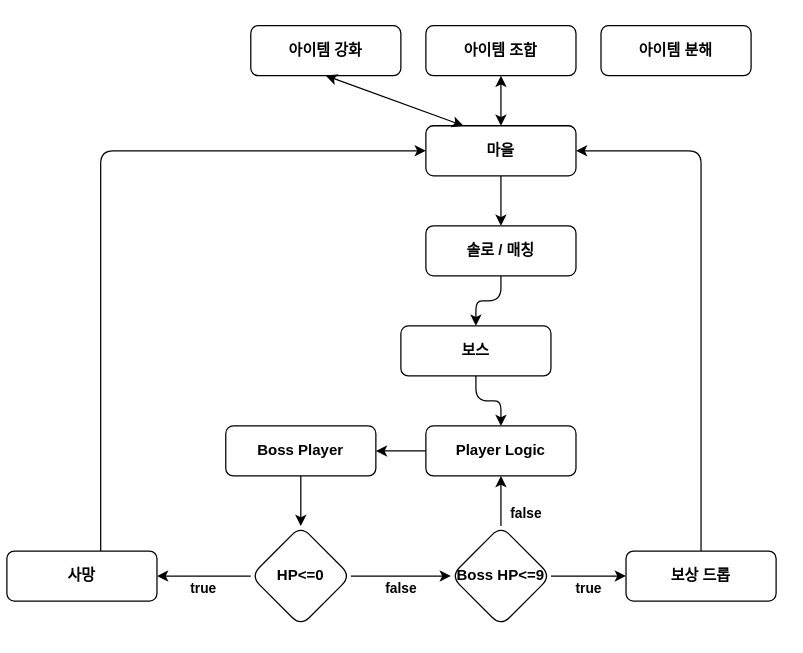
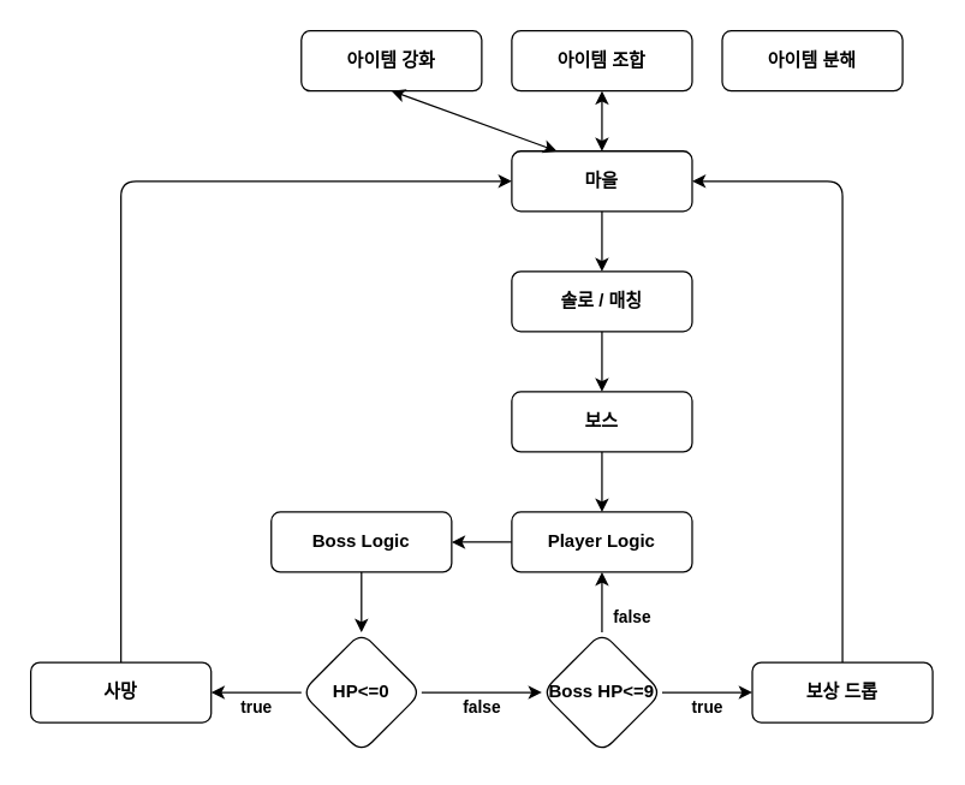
  <mxCell id="0" />
  <mxCell id="1" parent="0" />
  <mxCell id="2" value="" style="edgeStyle=orthogonalEdgeStyle;rounded=1;orthogonalLoop=1;jettySize=auto;html=1;labelBackgroundColor=none;fontColor=default;fontStyle=1" parent="1" source="3" target="26" edge="1"><mxGeometry relative="1" as="geometry" /></mxCell>
  <mxCell id="3" value="마을" style="rounded=1;whiteSpace=wrap;html=1;fontSize=12;glass=0;strokeWidth=1;shadow=0;labelBackgroundColor=none;fontStyle=1" parent="1" vertex="1"><mxGeometry x="340" y="100" width="120" height="40" as="geometry" /></mxCell>
  <mxCell id="4" value="" style="edgeStyle=orthogonalEdgeStyle;rounded=1;orthogonalLoop=1;jettySize=auto;html=1;labelBackgroundColor=none;fontColor=default;fontStyle=1" parent="1" source="5" target="22" edge="1"><mxGeometry relative="1" as="geometry" /></mxCell>
- <mxCell id="5" value="보스" style="rounded=1;whiteSpace=wrap;html=1;fontSize=12;glass=0;strokeWidth=1;shadow=0;labelBackgroundColor=none;fontStyle=1" parent="1" vertex="1"><mxGeometry x="320" y="260" width="120" height="40" as="geometry" /></mxCell>
+ <mxCell id="5" value="보스" style="rounded=1;whiteSpace=wrap;html=1;fontSize=12;glass=0;strokeWidth=1;shadow=0;labelBackgroundColor=none;fontStyle=1" parent="1" vertex="1"><mxGeometry x="340" y="260" width="120" height="40" as="geometry" /></mxCell>
  <mxCell id="6" value="아이템 강화" style="rounded=1;whiteSpace=wrap;html=1;fontSize=12;glass=0;strokeWidth=1;shadow=0;labelBackgroundColor=none;fontStyle=1" parent="1" vertex="1"><mxGeometry x="200" y="20" width="120" height="40" as="geometry" /></mxCell>
  <mxCell id="7" value="아이템 조합" style="rounded=1;whiteSpace=wrap;html=1;fontSize=12;glass=0;strokeWidth=1;shadow=0;labelBackgroundColor=none;fontStyle=1" parent="1" vertex="1"><mxGeometry x="340" y="20" width="120" height="40" as="geometry" /></mxCell>
  <mxCell id="8" value="아이템 분해" style="rounded=1;whiteSpace=wrap;html=1;fontSize=12;glass=0;strokeWidth=1;shadow=0;labelBackgroundColor=none;fontStyle=1" parent="1" vertex="1"><mxGeometry x="480" y="20" width="120" height="40" as="geometry" /></mxCell>
  <mxCell id="9" value="" style="endArrow=classic;startArrow=classic;html=1;rounded=1;entryX=0.5;entryY=1;entryDx=0;entryDy=0;exitX=0.25;exitY=0;exitDx=0;exitDy=0;labelBackgroundColor=none;fontColor=default;fontStyle=1" parent="1" source="3" target="6" edge="1"><mxGeometry width="50" height="50" relative="1" as="geometry"><mxPoint x="330" y="290" as="sourcePoint" /><mxPoint x="380" y="240" as="targetPoint" /></mxGeometry></mxCell>
  <mxCell id="10" value="" style="endArrow=classic;startArrow=classic;html=1;rounded=1;entryX=0.5;entryY=1;entryDx=0;entryDy=0;exitX=0.5;exitY=0;exitDx=0;exitDy=0;labelBackgroundColor=none;fontColor=default;fontStyle=1" parent="1" source="3" target="7" edge="1"><mxGeometry width="50" height="50" relative="1" as="geometry"><mxPoint x="330" y="290" as="sourcePoint" /><mxPoint x="380" y="240" as="targetPoint" /></mxGeometry></mxCell>
  <mxCell id="11" value="true" style="edgeStyle=orthogonalEdgeStyle;rounded=1;orthogonalLoop=1;jettySize=auto;html=1;entryX=1;entryY=0.5;entryDx=0;entryDy=0;labelBackgroundColor=none;fontColor=default;fontStyle=1" parent="1" source="13" target="20" edge="1"><mxGeometry y="10" relative="1" as="geometry"><mxPoint x="220" y="550" as="targetPoint" /><mxPoint as="offset" /></mxGeometry></mxCell>
  <mxCell id="12" value="false" style="edgeStyle=orthogonalEdgeStyle;rounded=1;orthogonalLoop=1;jettySize=auto;html=1;entryX=0;entryY=0.5;entryDx=0;entryDy=0;labelBackgroundColor=none;fontColor=default;fontStyle=1" parent="1" source="13" target="16" edge="1"><mxGeometry y="-10" relative="1" as="geometry"><mxPoint x="310" y="540" as="targetPoint" /><mxPoint as="offset" /></mxGeometry></mxCell>
  <mxCell id="13" value="HP&amp;lt;=0" style="rhombus;whiteSpace=wrap;html=1;labelBackgroundColor=none;rounded=1;fontStyle=1" parent="1" vertex="1"><mxGeometry x="200" y="420" width="80" height="80" as="geometry" /></mxCell>
  <mxCell id="14" value="true" style="edgeStyle=orthogonalEdgeStyle;rounded=1;orthogonalLoop=1;jettySize=auto;html=1;entryX=0;entryY=0.5;entryDx=0;entryDy=0;labelBackgroundColor=none;fontColor=default;fontStyle=1" parent="1" source="16" target="18" edge="1"><mxGeometry y="-10" relative="1" as="geometry"><mxPoint x="480" y="420" as="targetPoint" /><mxPoint as="offset" /></mxGeometry></mxCell>
  <mxCell id="15" value="false" style="edgeStyle=orthogonalEdgeStyle;rounded=1;orthogonalLoop=1;jettySize=auto;html=1;entryX=0.5;entryY=1;entryDx=0;entryDy=0;labelBackgroundColor=none;fontColor=default;fontStyle=1" parent="1" source="16" target="22" edge="1"><mxGeometry x="-0.5" y="-20" relative="1" as="geometry"><mxPoint x="420" y="360" as="targetPoint" /><mxPoint as="offset" /></mxGeometry></mxCell>
  <mxCell id="16" value="Boss HP&amp;lt;=9" style="rhombus;whiteSpace=wrap;html=1;labelBackgroundColor=none;rounded=1;fontStyle=1" parent="1" vertex="1"><mxGeometry x="360" y="420" width="80" height="80" as="geometry" /></mxCell>
  <mxCell id="17" value="" style="edgeStyle=orthogonalEdgeStyle;rounded=1;orthogonalLoop=1;jettySize=auto;html=1;entryX=1;entryY=0.5;entryDx=0;entryDy=0;labelBackgroundColor=none;fontColor=default;fontStyle=1" parent="1" source="18" target="3" edge="1"><mxGeometry relative="1" as="geometry"><mxPoint x="560" y="120" as="targetPoint" /><Array as="points"><mxPoint x="560" y="120" /></Array></mxGeometry></mxCell>
  <mxCell id="18" value="보상 드롭" style="rounded=1;whiteSpace=wrap;html=1;fontSize=12;glass=0;strokeWidth=1;shadow=0;labelBackgroundColor=none;fontStyle=1" parent="1" vertex="1"><mxGeometry x="500" y="440" width="120" height="40" as="geometry" /></mxCell>
  <mxCell id="19" value="" style="edgeStyle=orthogonalEdgeStyle;rounded=1;orthogonalLoop=1;jettySize=auto;html=1;entryX=0;entryY=0.5;entryDx=0;entryDy=0;labelBackgroundColor=none;fontColor=default;fontStyle=1" parent="1" source="20" target="3" edge="1"><mxGeometry relative="1" as="geometry"><mxPoint x="80" y="100" as="targetPoint" /><Array as="points"><mxPoint x="80" y="120" /></Array></mxGeometry></mxCell>
- <mxCell id="20" value="사망" style="rounded=1;whiteSpace=wrap;html=1;fontSize=12;glass=0;strokeWidth=1;shadow=0;labelBackgroundColor=none;fontStyle=1" parent="1" vertex="1"><mxGeometry x="5" y="440" width="120" height="40" as="geometry" /></mxCell>
+ <mxCell id="20" value="사망" style="rounded=1;whiteSpace=wrap;html=1;fontSize=12;glass=0;strokeWidth=1;shadow=0;labelBackgroundColor=none;fontStyle=1" parent="1" vertex="1"><mxGeometry x="20" y="440" width="120" height="40" as="geometry" /></mxCell>
  <mxCell id="21" value="" style="edgeStyle=orthogonalEdgeStyle;rounded=1;orthogonalLoop=1;jettySize=auto;html=1;labelBackgroundColor=none;fontColor=default;fontStyle=1" parent="1" source="22" target="24" edge="1"><mxGeometry relative="1" as="geometry" /></mxCell>
  <mxCell id="22" value="Player Logic" style="rounded=1;whiteSpace=wrap;html=1;fontSize=12;glass=0;strokeWidth=1;shadow=0;labelBackgroundColor=none;fontStyle=1" parent="1" vertex="1"><mxGeometry x="340" y="340" width="120" height="40" as="geometry" /></mxCell>
  <mxCell id="23" value="" style="edgeStyle=orthogonalEdgeStyle;rounded=1;orthogonalLoop=1;jettySize=auto;html=1;entryX=0.5;entryY=0;entryDx=0;entryDy=0;labelBackgroundColor=none;fontColor=default;fontStyle=1" parent="1" source="24" target="13" edge="1"><mxGeometry relative="1" as="geometry"><mxPoint x="220" y="500" as="targetPoint" /></mxGeometry></mxCell>
- <mxCell id="24" value="Boss Player" style="rounded=1;whiteSpace=wrap;html=1;fontSize=12;glass=0;strokeWidth=1;shadow=0;labelBackgroundColor=none;fontStyle=1" parent="1" vertex="1"><mxGeometry x="180" y="340" width="120" height="40" as="geometry" /></mxCell>
+ <mxCell id="24" value="Boss Logic" style="rounded=1;whiteSpace=wrap;html=1;fontSize=12;glass=0;strokeWidth=1;shadow=0;labelBackgroundColor=none;fontStyle=1" parent="1" vertex="1"><mxGeometry x="180" y="340" width="120" height="40" as="geometry" /></mxCell>
  <mxCell id="25" value="" style="edgeStyle=orthogonalEdgeStyle;rounded=1;orthogonalLoop=1;jettySize=auto;html=1;entryX=0.5;entryY=0;entryDx=0;entryDy=0;labelBackgroundColor=none;fontColor=default;fontStyle=1" parent="1" source="26" target="5" edge="1"><mxGeometry relative="1" as="geometry" /></mxCell>
  <mxCell id="26" value="솔로 / 매칭" style="rounded=1;whiteSpace=wrap;html=1;fontSize=12;glass=0;strokeWidth=1;shadow=0;labelBackgroundColor=none;fontStyle=1" parent="1" vertex="1"><mxGeometry x="340" y="180" width="120" height="40" as="geometry" /></mxCell>
